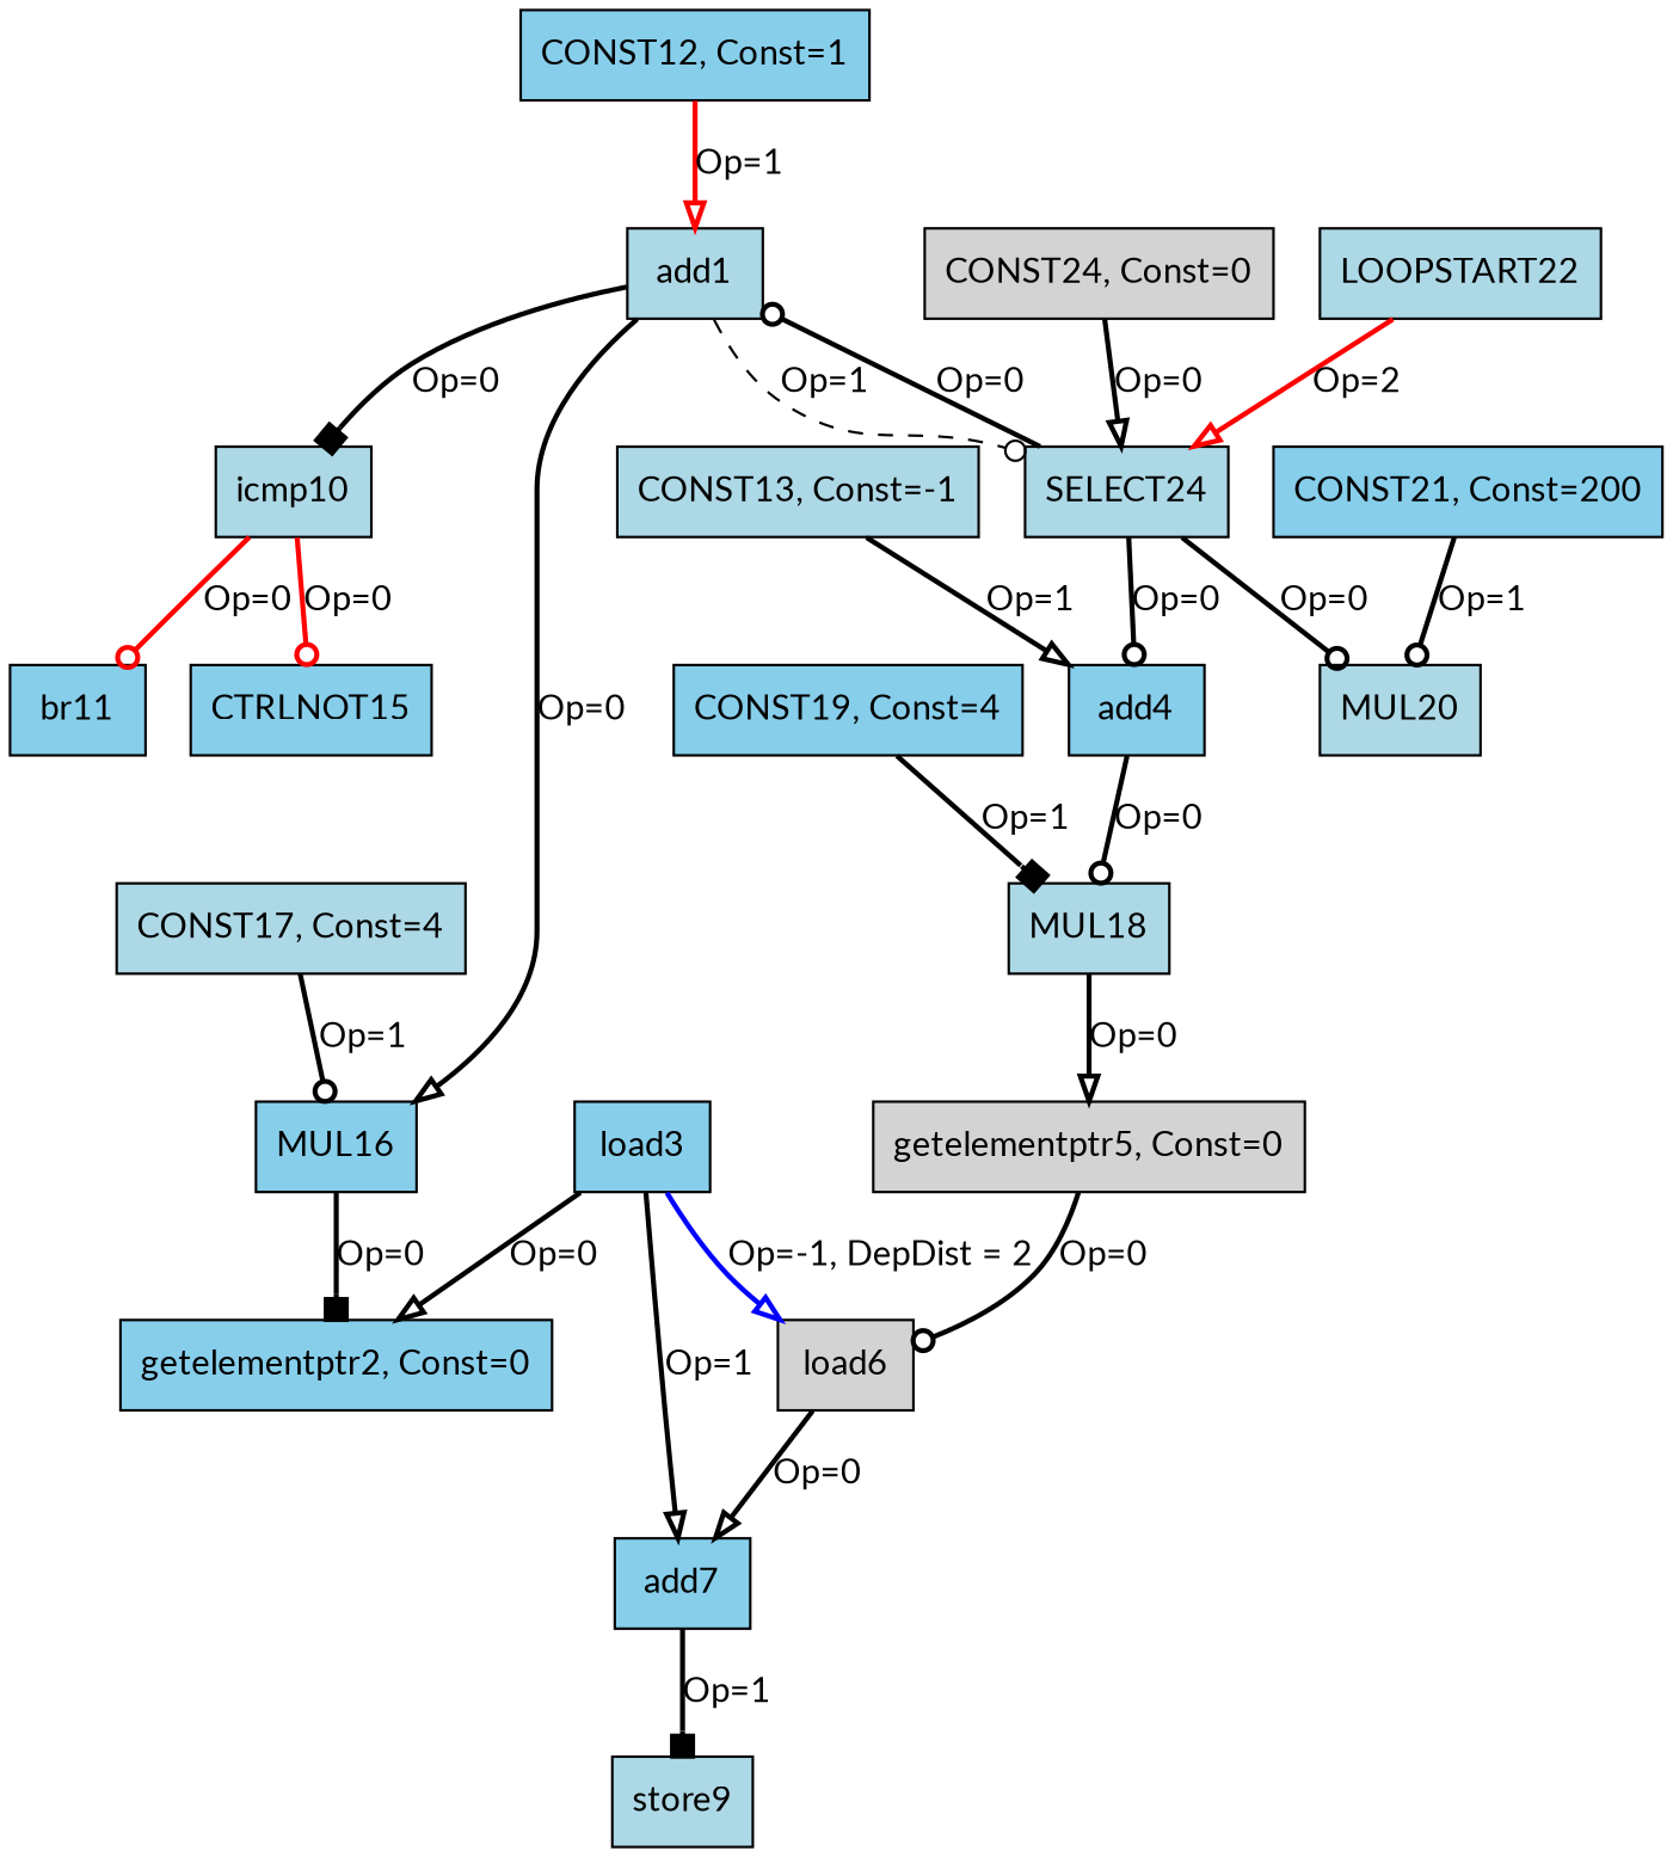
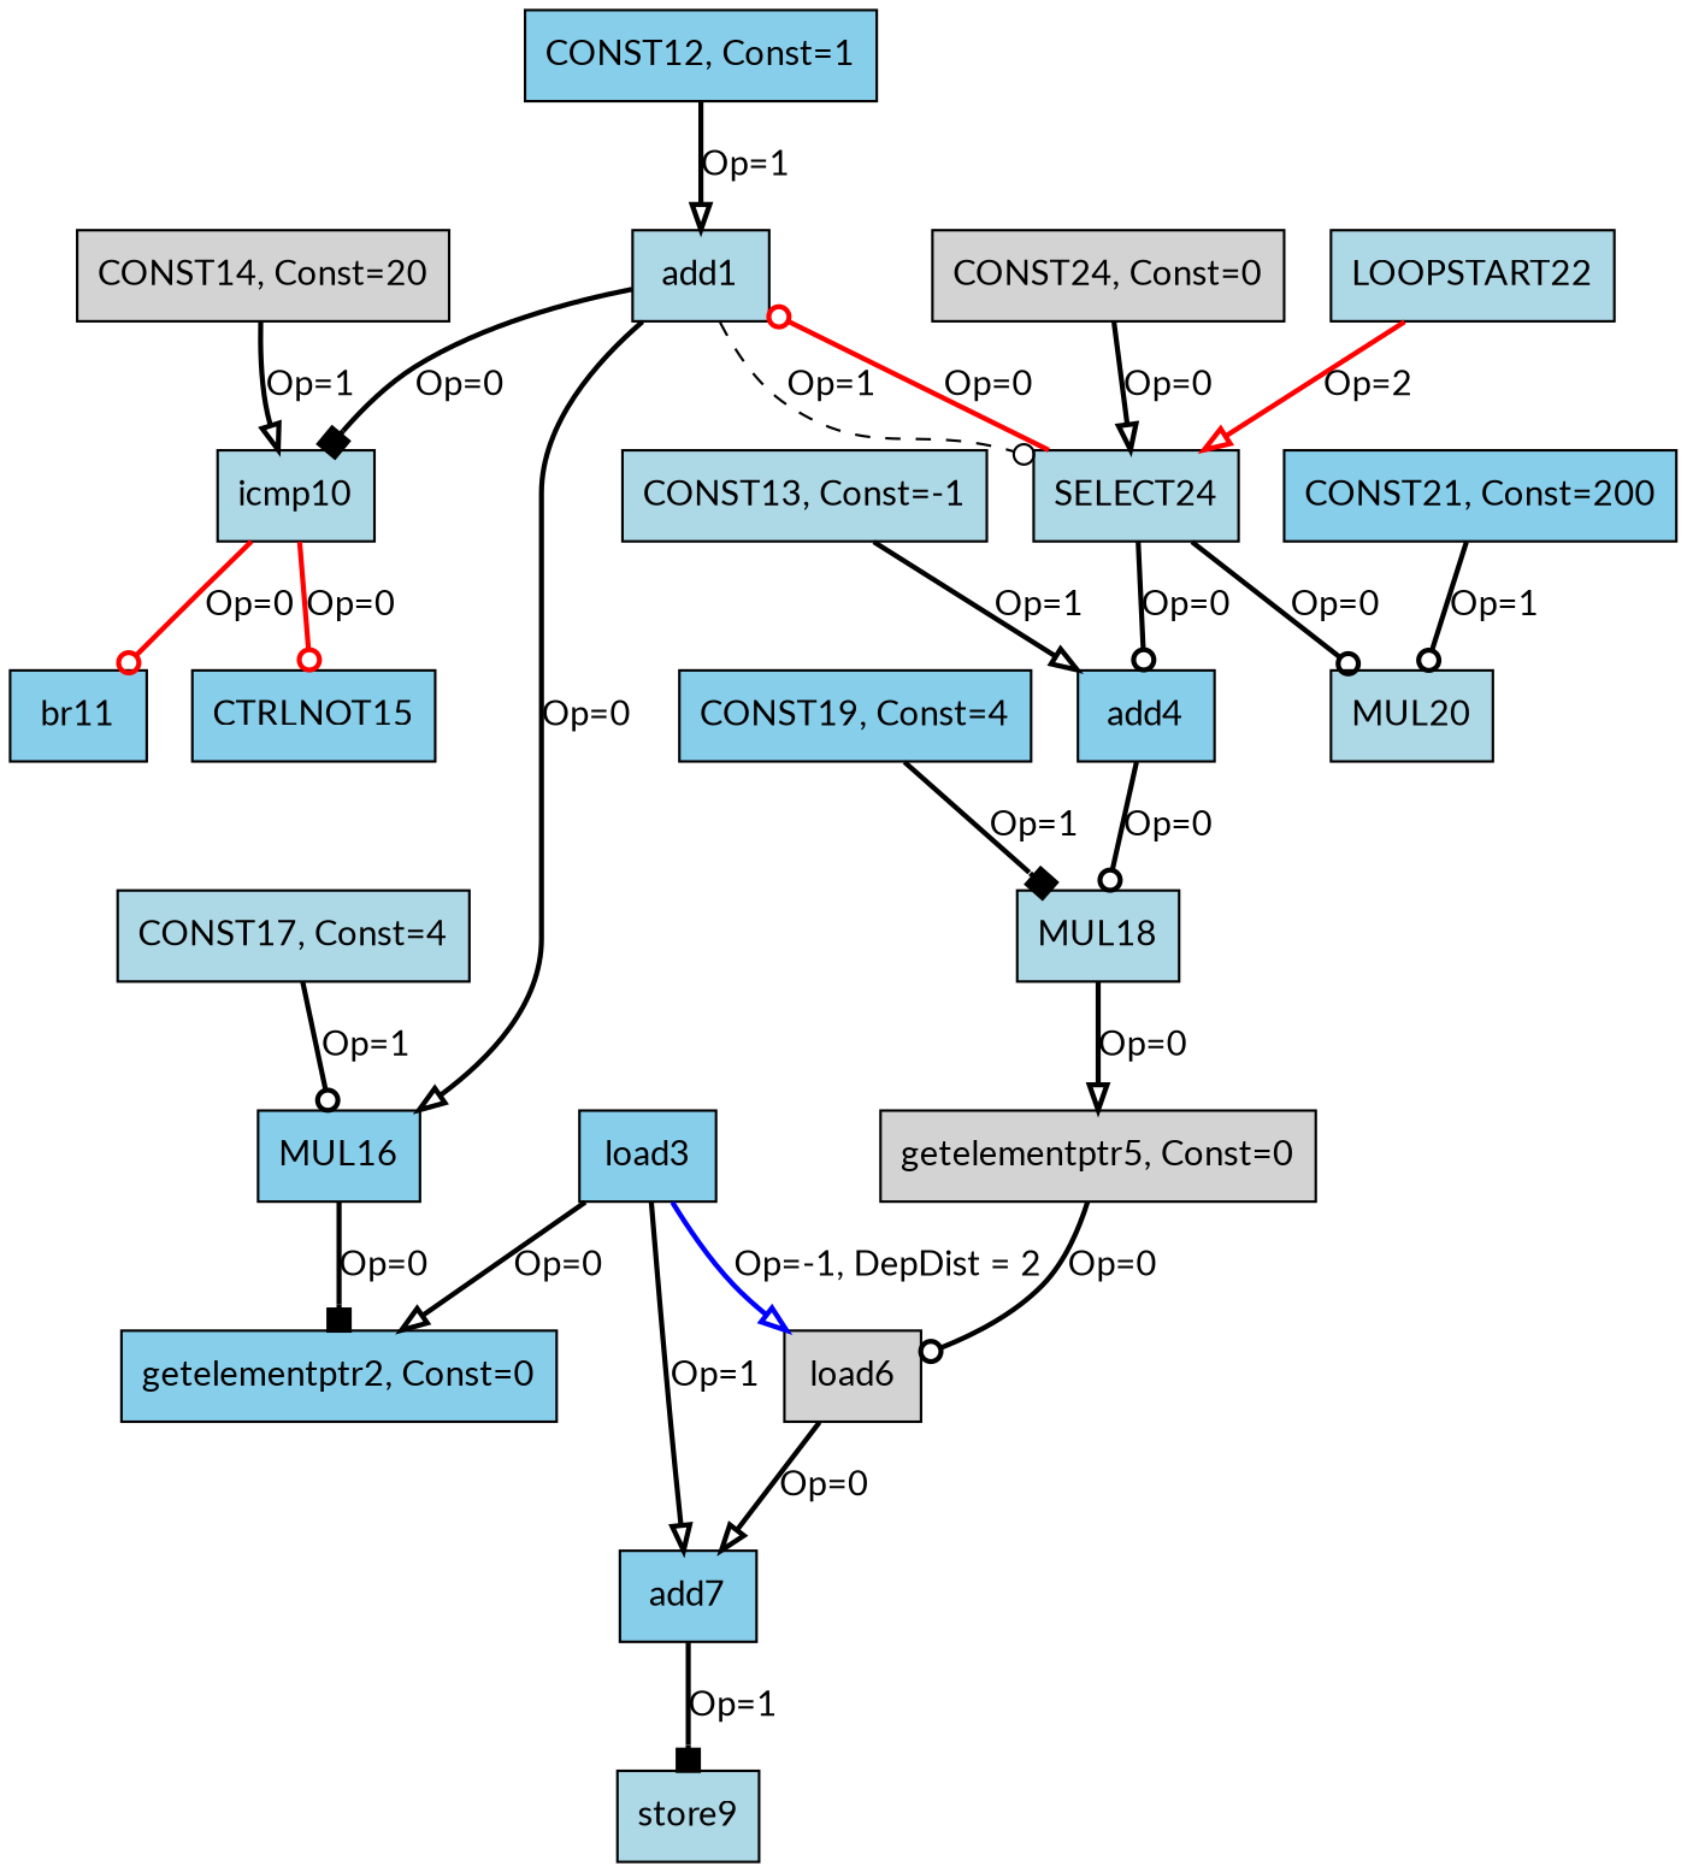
  digraph {
    fontname=Lato
    node [color=black fillcolor=skyblue fontname=Lato shape=box style=filled]
    edge [arrowhead=onormal color=black fontname=Lato style=bold]
    n1 [fillcolor=lightblue label=add1]
    n2 [fillcolor=lightblue label=icmp10]
    n3 [label=MUL16]
    n4 [fillcolor=lightblue label=SELECT24]
    n5 [label=br11]
    n6 [label=CTRLNOT15]
    n7 [label="getelementptr2, Const=0"]
    n8 [label=add4]
    n9 [fillcolor=lightblue label=MUL20]
    n10 [label=load3]
    n11 [fillcolor=lightgrey label=load6]
    n12 [label=add7]
    n13 [fillcolor=lightblue label=store9]
    n14 [fillcolor=lightblue label=MUL18]
    n15 [fillcolor=lightgrey label="getelementptr5, Const=0"]
    n16 [label="CONST12, Const=1"]
    n17 [fillcolor=lightblue label="CONST13, Const=-1"]
+   n18 [fillcolor=lightgrey label="CONST14, Const=20"]
    n19 [fillcolor=lightblue label="CONST17, Const=4"]
    n20 [label="CONST19, Const=4"]
    n21 [label="CONST21, Const=200"]
    n22 [fillcolor=lightblue label=LOOPSTART22]
    n23 [fillcolor=lightgrey label="CONST24, Const=0"]
    n1 -> n2 [arrowhead=box label="Op=0"]
    n1 -> n3 [label="Op=0"]
    n1 -> n4 [arrowhead=odot label="Op=1" style=dashed]
    n2 -> n5 [arrowhead=odot color=red label="Op=0"]
    n2 -> n6 [arrowhead=odot color=red label="Op=0"]
    n3 -> n7 [arrowhead=box label="Op=0"]
-   n4 -> n1 [arrowhead=odot label="Op=0"]
+   n4 -> n1 [arrowhead=odot color=red label="Op=0"]
    n4 -> n8 [arrowhead=odot label="Op=0"]
    n4 -> n9 [arrowhead=odot label="Op=0"]
    n8 -> n14 [arrowhead=odot label="Op=0"]
    n10 -> n7 [label="Op=0"]
    n10 -> n11 [color=blue label="Op=-1, DepDist = 2"]
    n10 -> n12 [label="Op=1"]
    n11 -> n12 [label="Op=0"]
    n12 -> n13 [arrowhead=box label="Op=1"]
    n14 -> n15 [label="Op=0"]
    n15 -> n11 [arrowhead=odot label="Op=0"]
-   n16 -> n1 [color=red label="Op=1"]
+   n16 -> n1 [label="Op=1"]
    n17 -> n8 [label="Op=1"]
+   n18 -> n2 [label="Op=1"]
    n19 -> n3 [arrowhead=odot label="Op=1"]
    n20 -> n14 [arrowhead=box label="Op=1"]
    n21 -> n9 [arrowhead=odot label="Op=1"]
    n22 -> n4 [color=red label="Op=2"]
    n23 -> n4 [label="Op=0"]
  }
